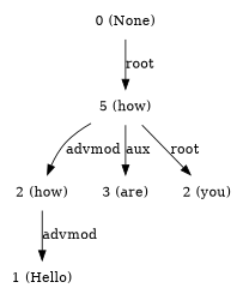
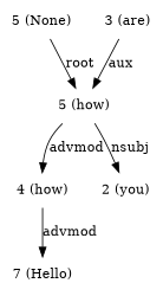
  digraph {
    node [shape=plaintext]
    edge [dir=forward]
-   n1 [label="0 (None)"]
+   n1 [label="5 (None)"]
    n2 [label="5 (how)"]
-   n3 [label="2 (how)"]
+   n3 [label="4 (how)"]
    n4 [label="3 (are)"]
    n5 [label="2 (you)"]
-   n6 [label="1 (Hello)"]
+   n6 [label="7 (Hello)"]
    n1 -> n2 [label=root]
    n2 -> n3 [label=advmod]
-   n2 -> n4 [label=aux]
-   n2 -> n5 [label=root]
+   n4 -> n2 [label=aux]
+   n2 -> n5 [label=nsubj]
    n3 -> n6 [label=advmod]
  }
